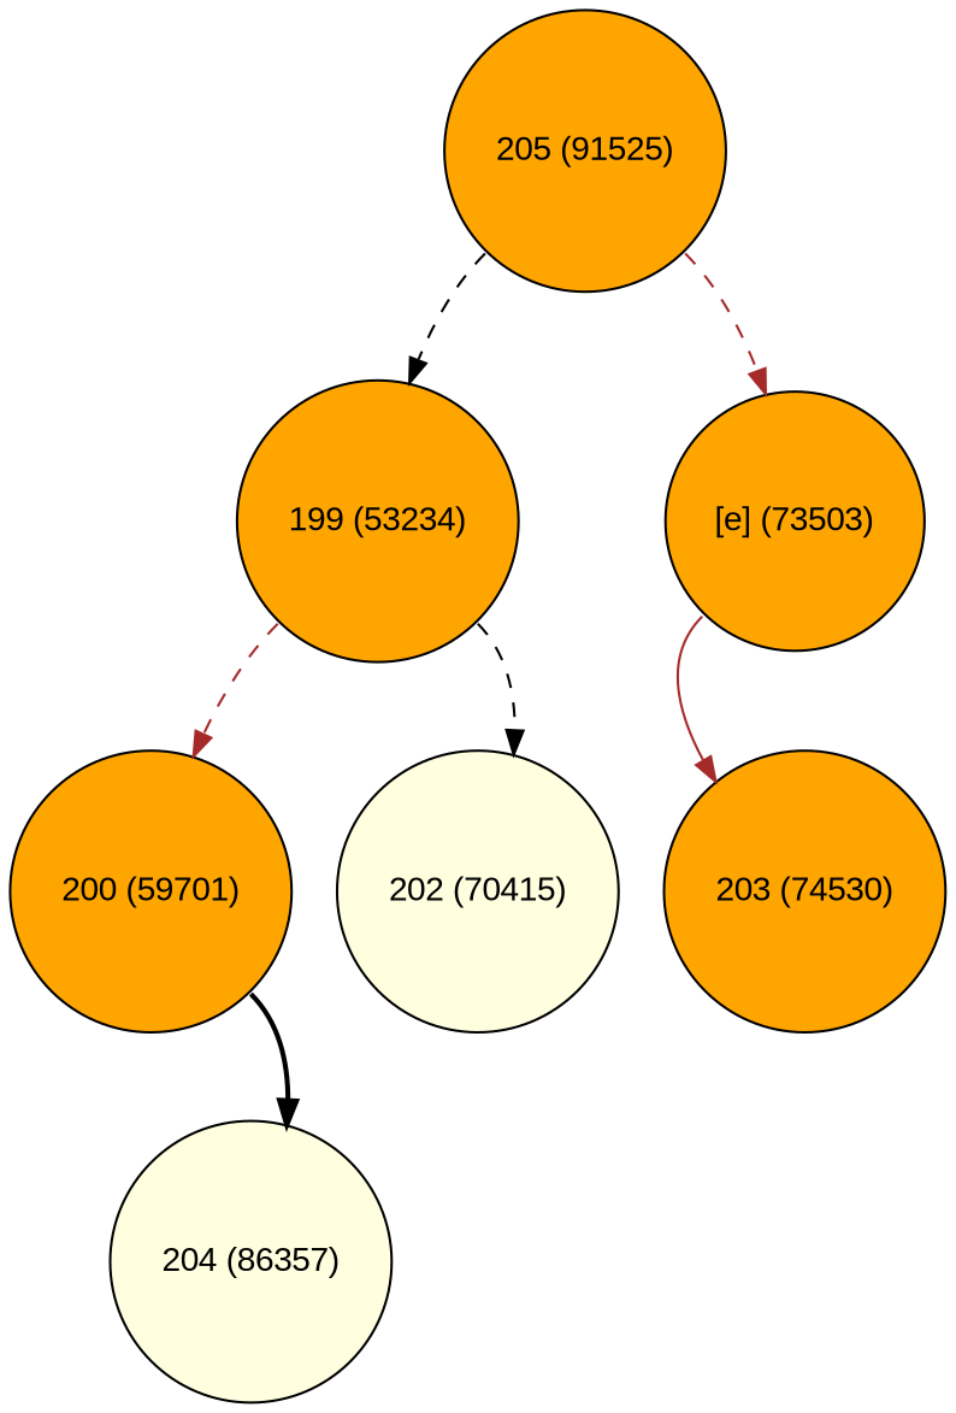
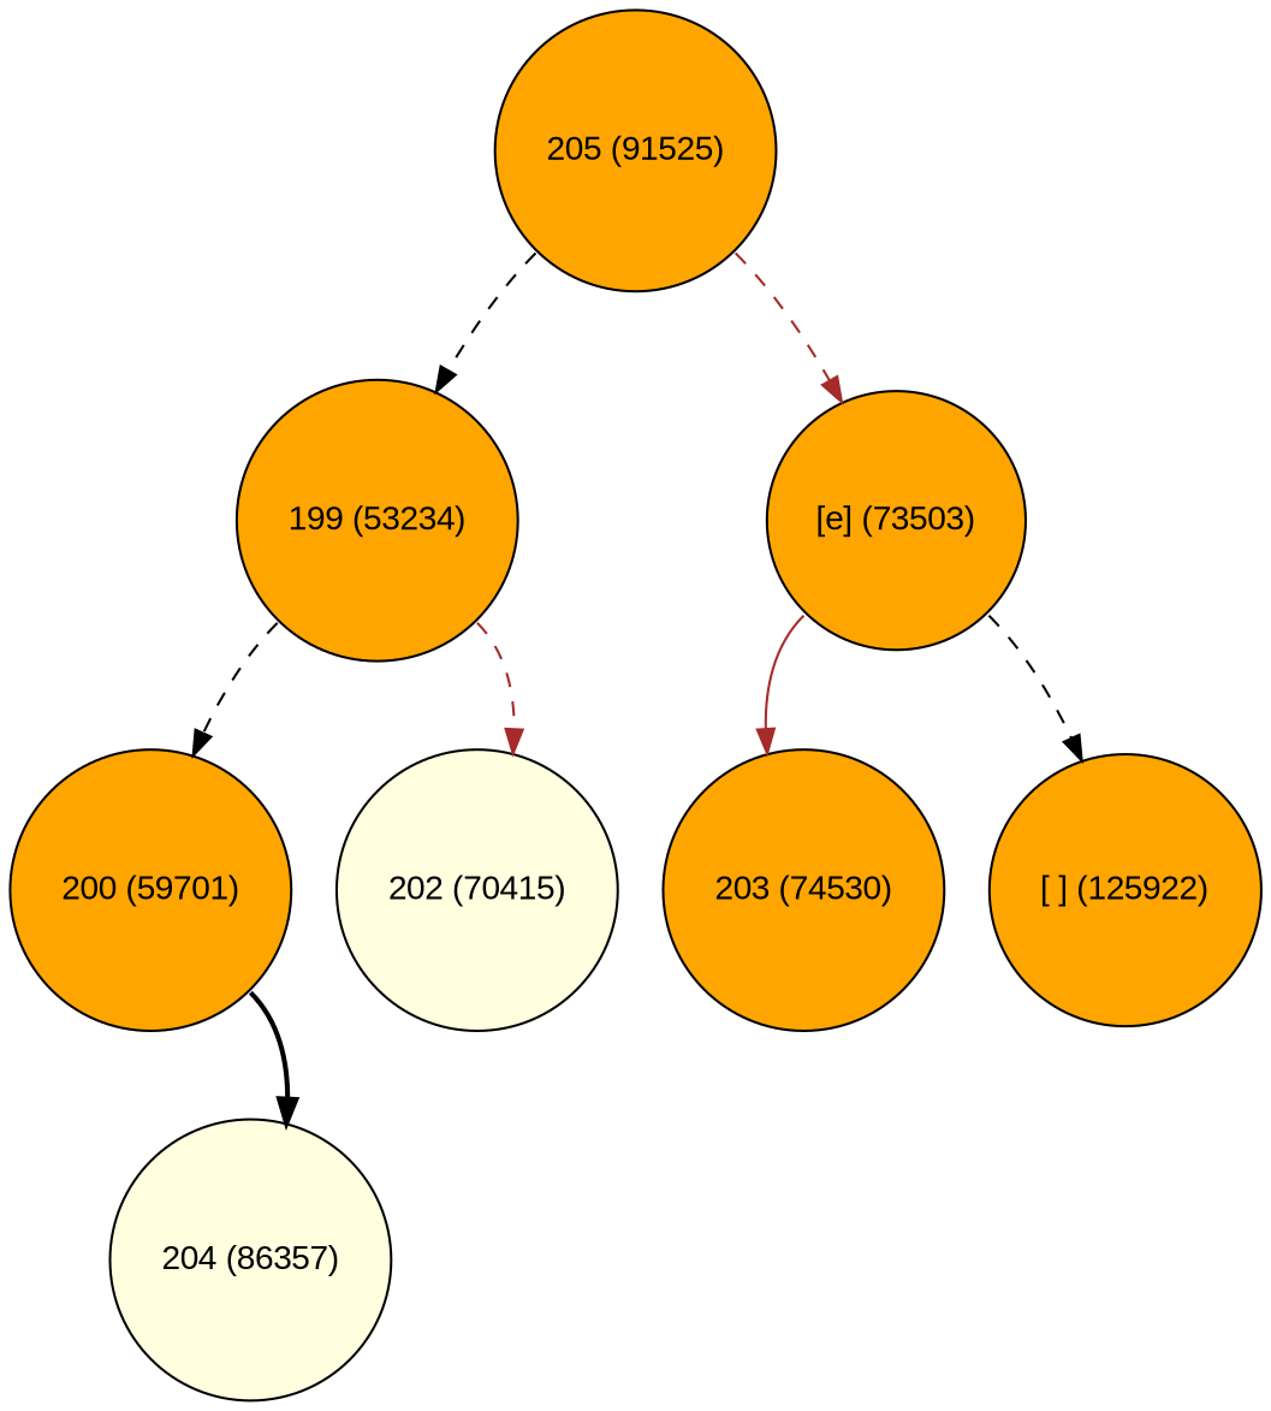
  digraph {
    node [fillcolor=orange fontname=Arial shape=circle style=filled]
    edge [color=black style=dashed tailport=se]
    n1 [label="205 (91525)" width=0.5]
    n2 [label="199 (53234)" width=0.5]
    n3 [label="[e] (73503)" width=0.5]
    n4 [label="200 (59701)" width=0.5]
    n5 [fillcolor=lightyellow label="202 (70415)" width=0.5]
    n6 [label="203 (74530)" width=0.5]
+   n7 [label="[ ] (125922)" width=0.5]
    n8 [fillcolor=lightyellow label="204 (86357)" width=0.5]
    n1 -> n2 [tailport=sw]
    n1 -> n3 [color=brown]
-   n2 -> n4 [color=brown tailport=sw]
-   n2 -> n5
+   n2 -> n4 [tailport=sw]
+   n2 -> n5 [color=brown]
    n3 -> n6 [color=brown style=solid tailport=sw]
+   n3 -> n7
    n4 -> n8 [style=bold]
  }
